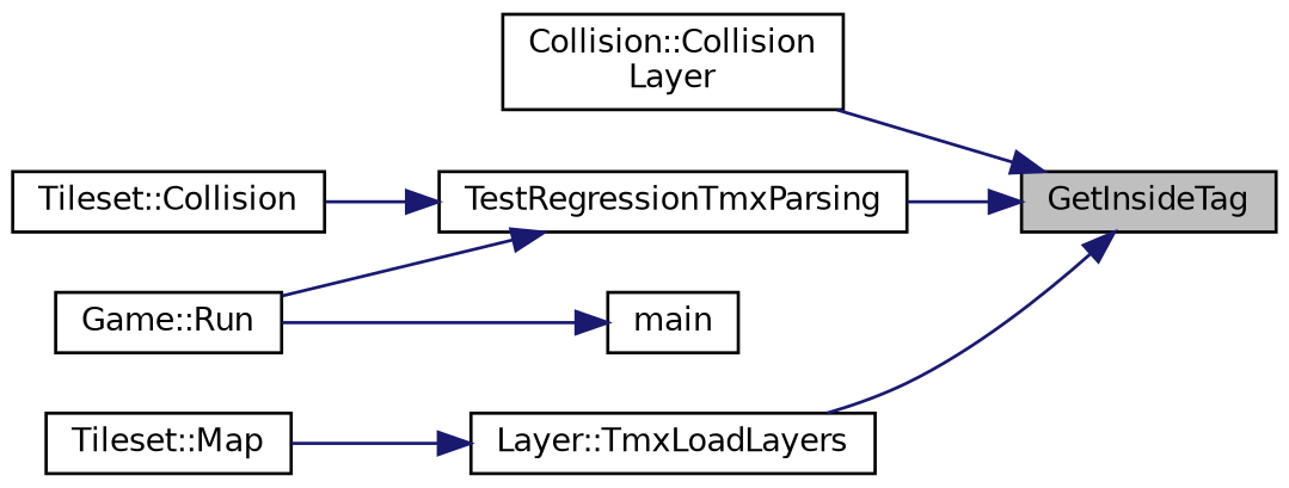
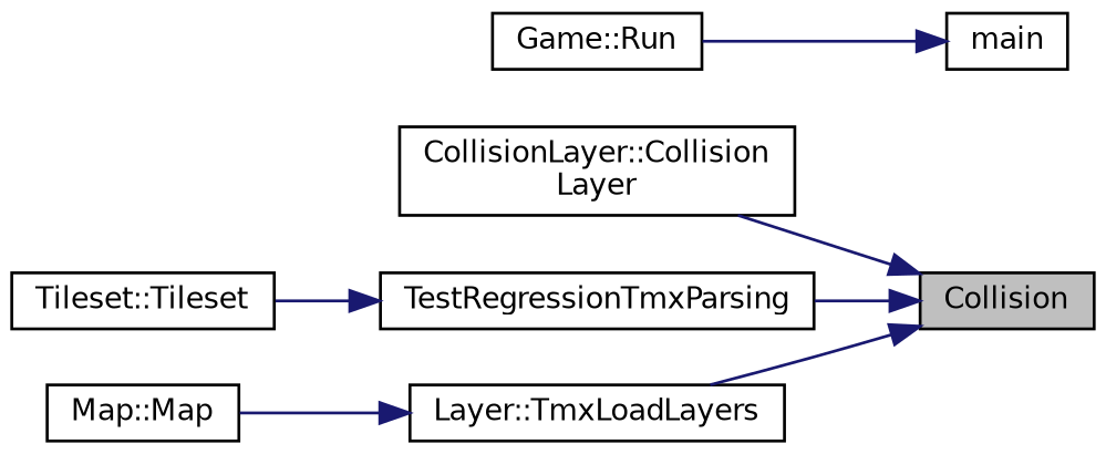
  digraph {
    rankdir=RL
    node [color=black fontname=Helvetica fontsize=10 shape=record]
    edge [color=midnightblue dir=back fontname=Helvetica fontsize=10 labelfontname=Helvetica labelfontsize=10 style=solid]
-   n1 [fillcolor=grey75 fontcolor=black height=0.2 label=GetInsideTag style=filled width=0.4]
-   n2 [height=0.2 label="Collision::Collision\lLayer" width=0.4]
+   n1 [fillcolor=grey75 fontcolor=black height=0.2 label=Collision style=filled width=0.4]
+   n2 [height=0.2 label="CollisionLayer::Collision\lLayer" width=0.4]
    n3 [height=0.2 label=TestRegressionTmxParsing width=0.4]
    n4 [height=0.2 label="Layer::TmxLoadLayers" width=0.4]
-   n5 [height=0.2 label="Tileset::Collision" width=0.4]
+   n5 [height=0.2 label="Tileset::Tileset" width=0.4]
    n6 [height=0.2 label="Game::Run" width=0.4]
-   n7 [height=0.2 label="Tileset::Map" width=0.4]
+   n7 [height=0.2 label="Map::Map" width=0.4]
    n8 [height=0.2 label=main width=0.4]
    n1 -> n2
    n1 -> n3
    n1 -> n4
    n3 -> n5
-   n3 -> n6
    n4 -> n7
    n8 -> n6
  }
